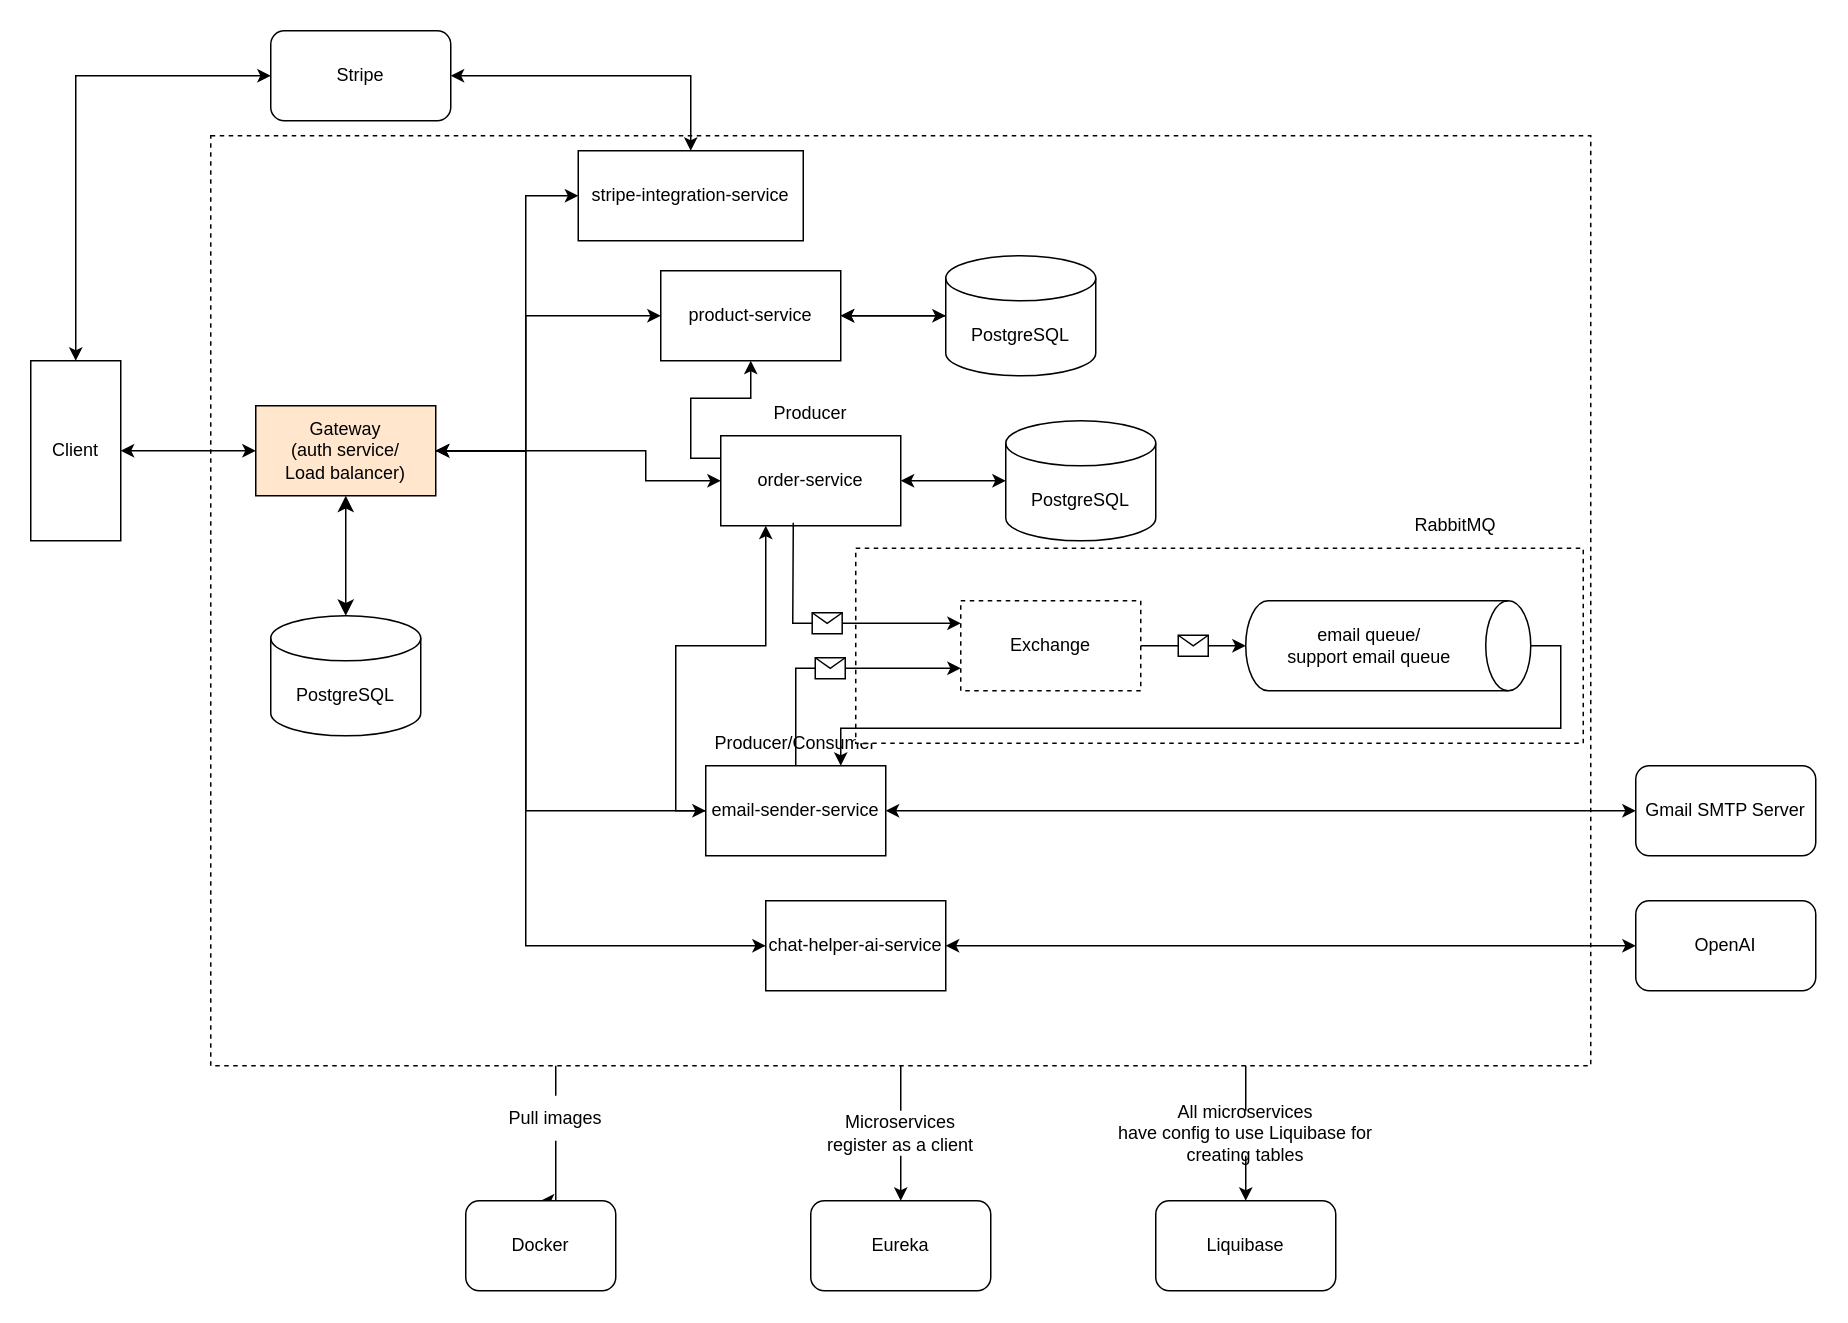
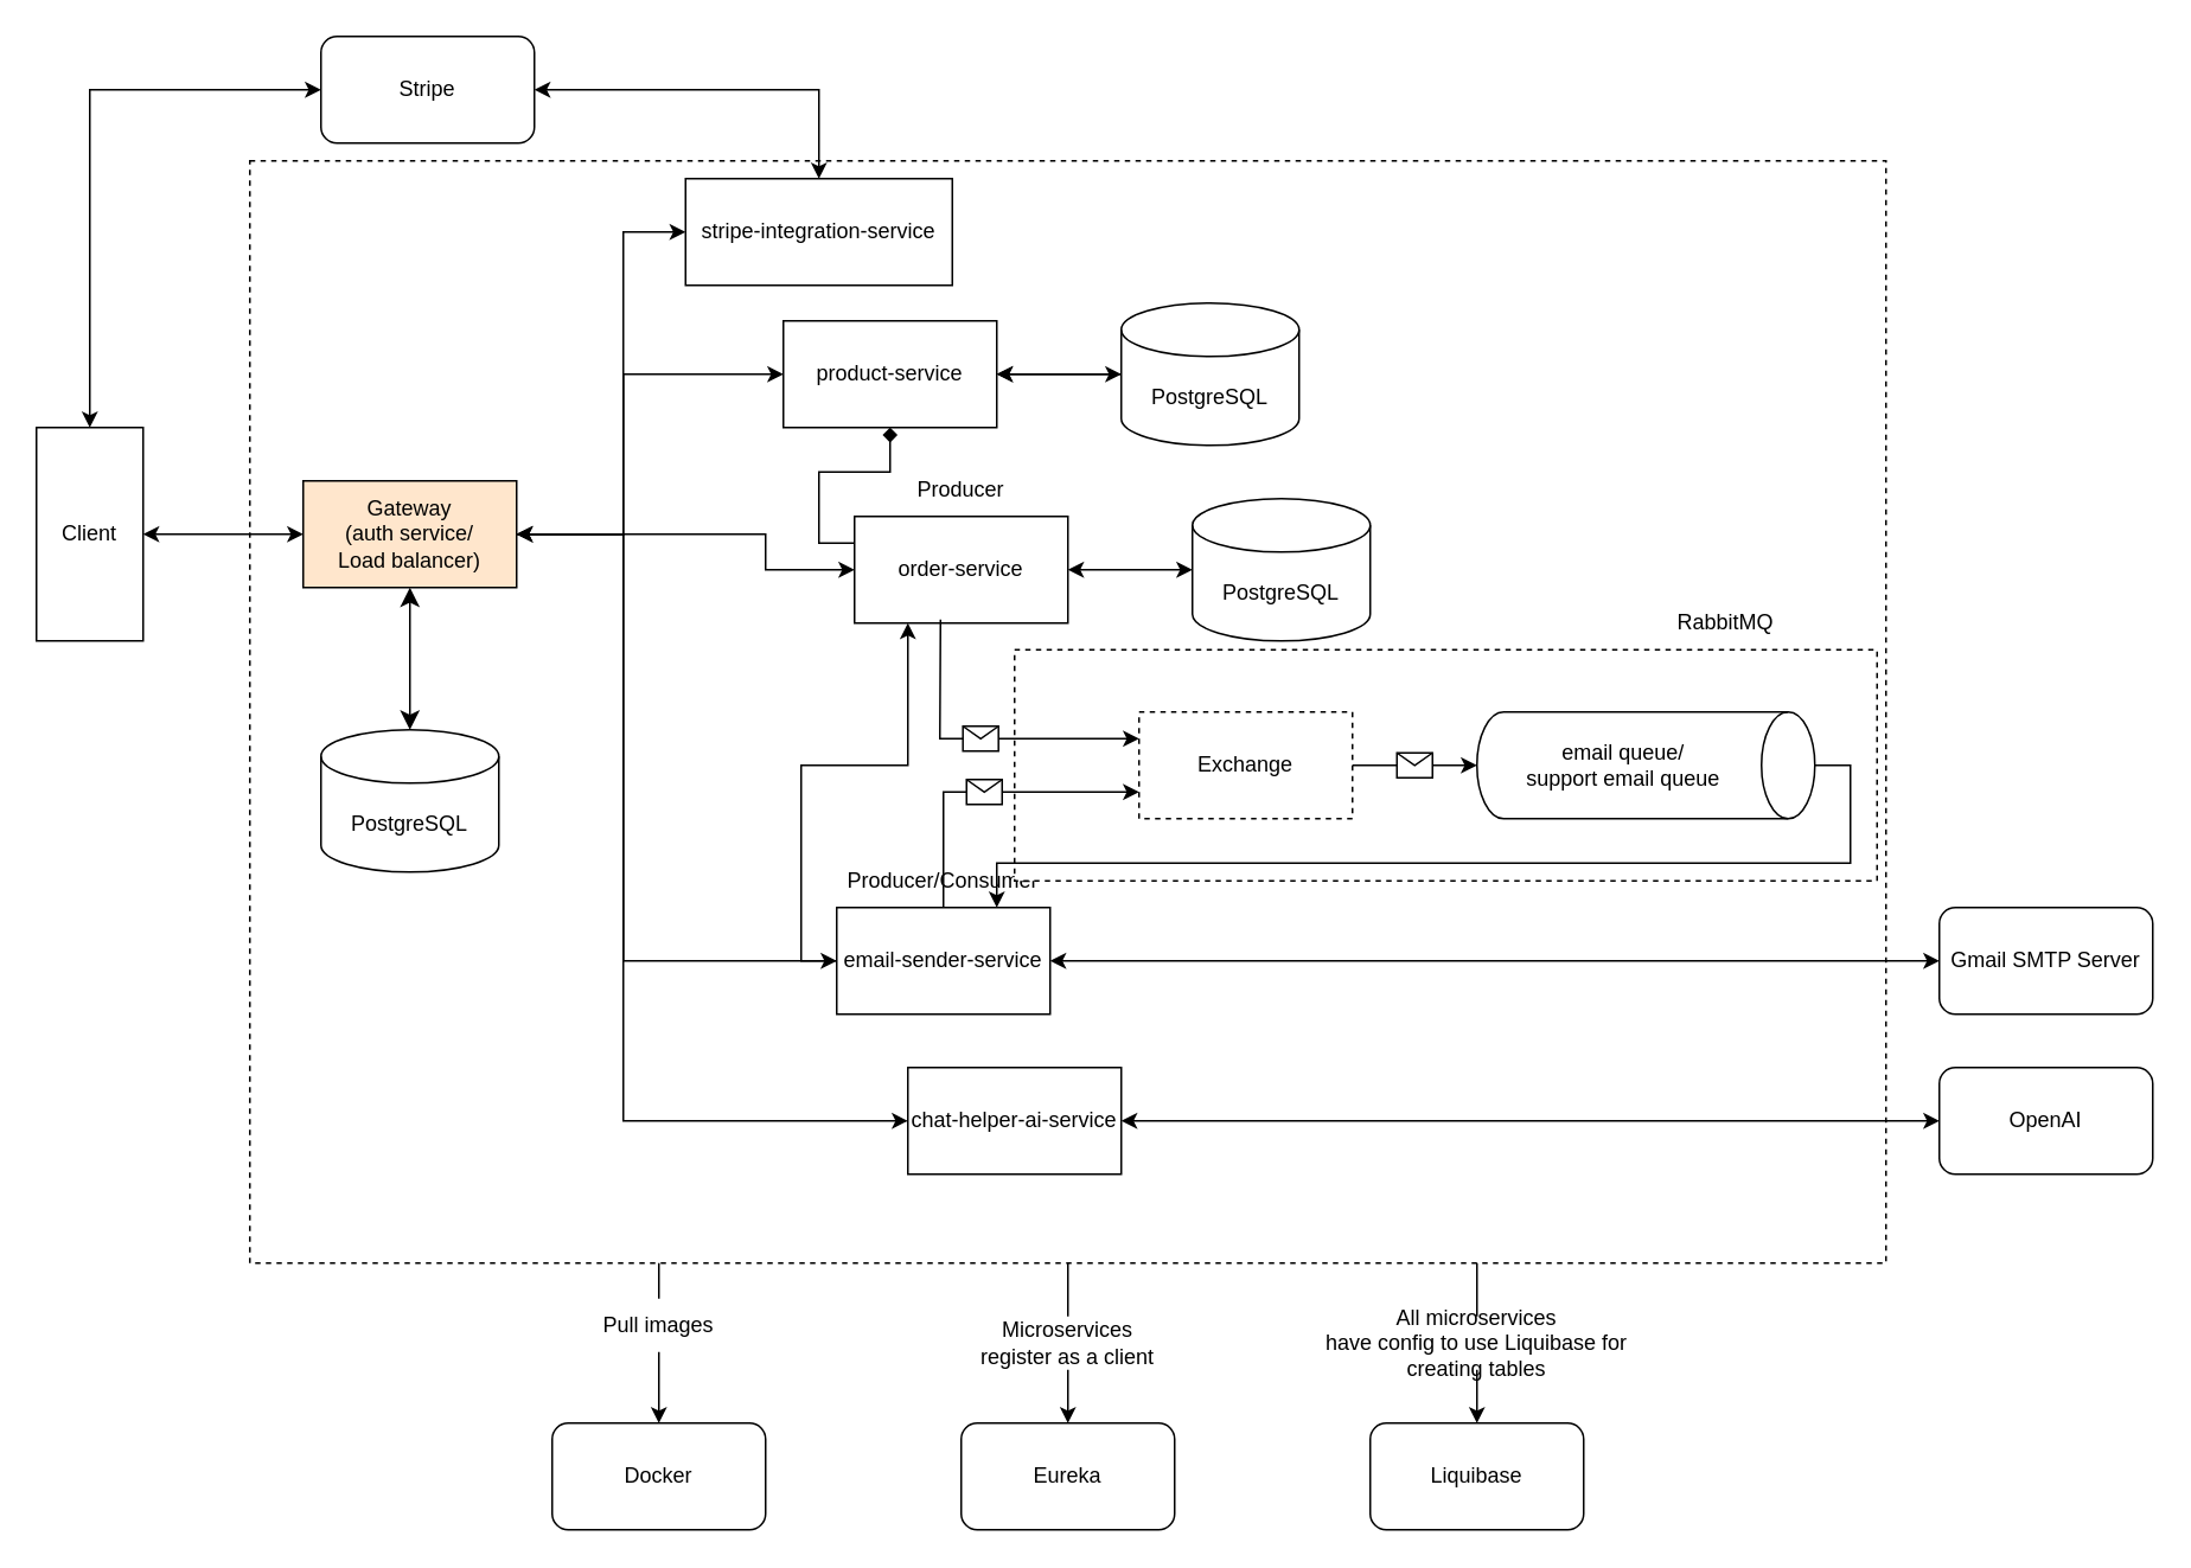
  <mxCell id="0" />
  <mxCell id="1" parent="0" />
  <mxCell id="2" style="edgeStyle=orthogonalEdgeStyle;rounded=0;orthogonalLoop=1;jettySize=auto;html=1;exitX=0.5;exitY=1;exitDx=0;exitDy=0;entryX=0.5;entryY=0;entryDx=0;entryDy=0;" edge="1" parent="1" source="52" target="30"><mxGeometry relative="1" as="geometry"><Array as="points"><mxPoint x="370" y="800" /><mxPoint x="370" y="800" /></Array></mxGeometry></mxCell>
  <mxCell id="3" style="edgeStyle=orthogonalEdgeStyle;rounded=0;orthogonalLoop=1;jettySize=auto;html=1;exitX=0.5;exitY=1;exitDx=0;exitDy=0;entryX=0.5;entryY=0;entryDx=0;entryDy=0;" edge="1" parent="1" source="54" target="11"><mxGeometry relative="1" as="geometry" /></mxCell>
  <mxCell id="4" style="edgeStyle=orthogonalEdgeStyle;rounded=0;orthogonalLoop=1;jettySize=auto;html=1;exitX=0.5;exitY=1;exitDx=0;exitDy=0;entryX=0.5;entryY=0;entryDx=0;entryDy=0;" edge="1" parent="1" source="56" target="31"><mxGeometry relative="1" as="geometry" /></mxCell>
  <mxCell id="5" value="" style="rounded=0;whiteSpace=wrap;html=1;dashed=1;" vertex="1" parent="1"><mxGeometry x="140" y="90" width="920" height="620" as="geometry" /></mxCell>
  <mxCell id="6" value="Client" style="rounded=0;whiteSpace=wrap;html=1;direction=south;" vertex="1" parent="1"><mxGeometry x="20" y="240" width="60" height="120" as="geometry" /></mxCell>
  <mxCell id="7" style="edgeStyle=orthogonalEdgeStyle;rounded=0;orthogonalLoop=1;jettySize=auto;html=1;exitX=1;exitY=0.5;exitDx=0;exitDy=0;entryX=0;entryY=0.5;entryDx=0;entryDy=0;startArrow=classic;startFill=1;" edge="1" parent="1" source="10" target="20"><mxGeometry relative="1" as="geometry"><Array as="points"><mxPoint x="350" y="300" /><mxPoint x="350" y="130" /></Array></mxGeometry></mxCell>
  <mxCell id="8" style="edgeStyle=orthogonalEdgeStyle;rounded=0;orthogonalLoop=1;jettySize=auto;html=1;exitX=1;exitY=0.5;exitDx=0;exitDy=0;entryX=0;entryY=0.5;entryDx=0;entryDy=0;" edge="1" parent="1" source="10" target="17"><mxGeometry relative="1" as="geometry"><Array as="points"><mxPoint x="430" y="300" /><mxPoint x="430" y="320" /></Array></mxGeometry></mxCell>
  <mxCell id="9" style="edgeStyle=orthogonalEdgeStyle;rounded=0;orthogonalLoop=1;jettySize=auto;html=1;exitX=1;exitY=0.5;exitDx=0;exitDy=0;entryX=0;entryY=0.5;entryDx=0;entryDy=0;" edge="1" parent="1" source="10" target="23"><mxGeometry relative="1" as="geometry"><Array as="points"><mxPoint x="350" y="300" /><mxPoint x="350" y="540" /></Array></mxGeometry></mxCell>
  <mxCell id="10" value="Gateway&lt;div&gt;(auth service/&lt;br&gt;Load balancer)&lt;/div&gt;" style="rounded=0;whiteSpace=wrap;html=1;fillColor=#ffe6cc;" vertex="1" parent="1"><mxGeometry x="170" y="270" width="120" height="60" as="geometry" /></mxCell>
  <mxCell id="11" value="Eureka" style="rounded=1;whiteSpace=wrap;html=1;" vertex="1" parent="1"><mxGeometry x="540" y="800" width="120" height="60" as="geometry" /></mxCell>
  <mxCell id="12" value="product-service" style="rounded=0;whiteSpace=wrap;html=1;" vertex="1" parent="1"><mxGeometry x="440" y="180" width="120" height="60" as="geometry" /></mxCell>
  <mxCell id="13" value="" style="edgeStyle=orthogonalEdgeStyle;rounded=0;orthogonalLoop=1;jettySize=auto;html=1;" edge="1" parent="1" source="14" target="12"><mxGeometry relative="1" as="geometry" /></mxCell>
  <mxCell id="14" value="PostgreSQL" style="shape=cylinder3;whiteSpace=wrap;html=1;boundedLbl=1;backgroundOutline=1;size=15;" vertex="1" parent="1"><mxGeometry x="630" y="170" width="100" height="80" as="geometry" /></mxCell>
  <mxCell id="15" style="edgeStyle=orthogonalEdgeStyle;rounded=0;orthogonalLoop=1;jettySize=auto;html=1;exitX=1;exitY=0.5;exitDx=0;exitDy=0;entryX=0;entryY=0.5;entryDx=0;entryDy=0;entryPerimeter=0;startArrow=classic;startFill=1;" edge="1" parent="1" source="12" target="14"><mxGeometry relative="1" as="geometry" /></mxCell>
- <mxCell id="16" style="edgeStyle=orthogonalEdgeStyle;rounded=0;orthogonalLoop=1;jettySize=auto;html=1;exitX=0;exitY=0.25;exitDx=0;exitDy=0;entryX=0.5;entryY=1;entryDx=0;entryDy=0;" edge="1" parent="1" source="17" target="12"><mxGeometry relative="1" as="geometry" /></mxCell>
+ <mxCell id="16" style="edgeStyle=orthogonalEdgeStyle;rounded=0;orthogonalLoop=1;jettySize=auto;html=1;exitX=0;exitY=0.25;exitDx=0;exitDy=0;entryX=0.5;entryY=1;entryDx=0;entryDy=0;endArrow=diamond;" edge="1" parent="1" source="17" target="12"><mxGeometry relative="1" as="geometry" /></mxCell>
  <mxCell id="17" value="order-service" style="rounded=0;whiteSpace=wrap;html=1;" vertex="1" parent="1"><mxGeometry x="480" y="290" width="120" height="60" as="geometry" /></mxCell>
  <mxCell id="18" value="PostgreSQL" style="shape=cylinder3;whiteSpace=wrap;html=1;boundedLbl=1;backgroundOutline=1;size=15;" vertex="1" parent="1"><mxGeometry x="670" y="280" width="100" height="80" as="geometry" /></mxCell>
  <mxCell id="19" style="edgeStyle=orthogonalEdgeStyle;rounded=0;orthogonalLoop=1;jettySize=auto;html=1;exitX=1;exitY=0.5;exitDx=0;exitDy=0;entryX=0;entryY=0.5;entryDx=0;entryDy=0;entryPerimeter=0;startArrow=classic;startFill=1;" edge="1" parent="1" source="17" target="18"><mxGeometry relative="1" as="geometry" /></mxCell>
  <mxCell id="20" value="stripe-integration-service" style="rounded=0;whiteSpace=wrap;html=1;" vertex="1" parent="1"><mxGeometry x="385" y="100" width="150" height="60" as="geometry" /></mxCell>
  <mxCell id="21" value="Stripe" style="rounded=1;whiteSpace=wrap;html=1;" vertex="1" parent="1"><mxGeometry x="180" y="20" width="120" height="60" as="geometry" /></mxCell>
  <mxCell id="22" style="edgeStyle=orthogonalEdgeStyle;rounded=0;orthogonalLoop=1;jettySize=auto;html=1;exitX=0;exitY=0.5;exitDx=0;exitDy=0;entryX=0.25;entryY=1;entryDx=0;entryDy=0;" edge="1" parent="1" source="23" target="17"><mxGeometry relative="1" as="geometry" /></mxCell>
  <mxCell id="23" value="email-sender-service" style="rounded=0;whiteSpace=wrap;html=1;" vertex="1" parent="1"><mxGeometry x="470" y="510" width="120" height="60" as="geometry" /></mxCell>
  <mxCell id="24" value="Gmail SMTP Server" style="rounded=1;whiteSpace=wrap;html=1;" vertex="1" parent="1"><mxGeometry x="1090" y="510" width="120" height="60" as="geometry" /></mxCell>
  <mxCell id="25" value="" style="endArrow=classic;html=1;rounded=0;exitX=1;exitY=0.5;exitDx=0;exitDy=0;entryX=0;entryY=0.5;entryDx=0;entryDy=0;startArrow=classic;startFill=1;" edge="1" parent="1" source="23" target="24"><mxGeometry width="50" height="50" relative="1" as="geometry"><mxPoint x="600" y="350" as="sourcePoint" /><mxPoint x="650" y="300" as="targetPoint" /></mxGeometry></mxCell>
  <mxCell id="26" value="chat-helper-ai&lt;span style=&quot;background-color: initial;&quot;&gt;-service&lt;/span&gt;" style="rounded=0;whiteSpace=wrap;html=1;" vertex="1" parent="1"><mxGeometry x="510" y="600" width="120" height="60" as="geometry" /></mxCell>
  <mxCell id="27" style="edgeStyle=orthogonalEdgeStyle;rounded=0;orthogonalLoop=1;jettySize=auto;html=1;exitX=1;exitY=0.5;exitDx=0;exitDy=0;entryX=0;entryY=0.5;entryDx=0;entryDy=0;startArrow=classic;startFill=1;" edge="1" parent="1" source="10" target="26"><mxGeometry relative="1" as="geometry"><mxPoint x="300" y="310" as="sourcePoint" /><mxPoint x="410" y="570" as="targetPoint" /><Array as="points"><mxPoint x="350" y="300" /><mxPoint x="350" y="630" /></Array></mxGeometry></mxCell>
  <mxCell id="28" value="OpenAI" style="rounded=1;whiteSpace=wrap;html=1;" vertex="1" parent="1"><mxGeometry x="1090" y="600" width="120" height="60" as="geometry" /></mxCell>
  <mxCell id="29" value="" style="endArrow=classic;html=1;rounded=0;exitX=1;exitY=0.5;exitDx=0;exitDy=0;entryX=0;entryY=0.5;entryDx=0;entryDy=0;startArrow=classic;startFill=1;" edge="1" parent="1" source="26" target="28"><mxGeometry width="50" height="50" relative="1" as="geometry"><mxPoint x="540" y="540" as="sourcePoint" /><mxPoint x="600" y="540" as="targetPoint" /></mxGeometry></mxCell>
- <mxCell id="30" value="Docker" style="rounded=1;whiteSpace=wrap;html=1;" vertex="1" parent="1"><mxGeometry x="310" y="800" width="100" height="60" as="geometry" /></mxCell>
+ <mxCell id="30" value="Docker" style="rounded=1;whiteSpace=wrap;html=1;" vertex="1" parent="1"><mxGeometry x="310" y="800" width="120" height="60" as="geometry" /></mxCell>
  <mxCell id="31" value="Liquibase" style="rounded=1;whiteSpace=wrap;html=1;" vertex="1" parent="1"><mxGeometry x="770" y="800" width="120" height="60" as="geometry" /></mxCell>
  <mxCell id="32" value="PostgreSQL" style="shape=cylinder3;whiteSpace=wrap;html=1;boundedLbl=1;backgroundOutline=1;size=15;" vertex="1" parent="1"><mxGeometry x="180" y="410" width="100" height="80" as="geometry" /></mxCell>
  <mxCell id="33" value="" style="endArrow=classic;html=1;rounded=0;fontSize=12;startSize=8;endSize=8;curved=1;exitX=0.5;exitY=1;exitDx=0;exitDy=0;entryX=0.5;entryY=0;entryDx=0;entryDy=0;entryPerimeter=0;startArrow=classic;startFill=1;" edge="1" parent="1" source="10" target="32"><mxGeometry width="50" height="50" relative="1" as="geometry"><mxPoint x="480" y="340" as="sourcePoint" /><mxPoint x="530" y="290" as="targetPoint" /></mxGeometry></mxCell>
  <mxCell id="34" value="" style="endArrow=classic;html=1;rounded=0;entryX=0;entryY=0.5;entryDx=0;entryDy=0;exitX=0.5;exitY=0;exitDx=0;exitDy=0;startArrow=classic;startFill=1;" edge="1" parent="1" source="6" target="10"><mxGeometry width="50" height="50" relative="1" as="geometry"><mxPoint x="600" y="605" as="sourcePoint" /><mxPoint x="540" y="605" as="targetPoint" /></mxGeometry></mxCell>
  <mxCell id="35" style="edgeStyle=orthogonalEdgeStyle;rounded=0;orthogonalLoop=1;jettySize=auto;html=1;exitX=1;exitY=0.5;exitDx=0;exitDy=0;entryX=0.5;entryY=0;entryDx=0;entryDy=0;startArrow=classic;startFill=1;" edge="1" parent="1" source="21" target="20"><mxGeometry relative="1" as="geometry"><mxPoint x="530" y="260" as="sourcePoint" /><mxPoint x="600" y="260" as="targetPoint" /></mxGeometry></mxCell>
  <mxCell id="36" style="edgeStyle=orthogonalEdgeStyle;rounded=0;orthogonalLoop=1;jettySize=auto;html=1;exitX=0;exitY=0.5;exitDx=0;exitDy=0;entryX=0;entryY=0.5;entryDx=0;entryDy=0;startArrow=classic;startFill=1;" edge="1" parent="1" source="6" target="21"><mxGeometry relative="1" as="geometry"><mxPoint x="330" y="75" as="sourcePoint" /><mxPoint x="528" y="150" as="targetPoint" /></mxGeometry></mxCell>
  <mxCell id="37" style="edgeStyle=orthogonalEdgeStyle;rounded=0;orthogonalLoop=1;jettySize=auto;html=1;exitX=1;exitY=0.5;exitDx=0;exitDy=0;entryX=0;entryY=0.5;entryDx=0;entryDy=0;startArrow=classic;startFill=1;" edge="1" parent="1" source="10" target="12"><mxGeometry relative="1" as="geometry"><mxPoint x="300" y="310" as="sourcePoint" /><mxPoint x="395" y="140" as="targetPoint" /><Array as="points"><mxPoint x="350" y="300" /><mxPoint x="350" y="210" /></Array></mxGeometry></mxCell>
  <mxCell id="38" value="Produc&lt;span style=&quot;background-color: initial;&quot;&gt;er&lt;/span&gt;" style="text;html=1;align=center;verticalAlign=middle;whiteSpace=wrap;rounded=0;" vertex="1" parent="1"><mxGeometry x="510" y="260" width="60" height="30" as="geometry" /></mxCell>
  <mxCell id="39" value="Produc&lt;span style=&quot;background-color: initial;&quot;&gt;er/Consumer&lt;/span&gt;" style="text;html=1;align=center;verticalAlign=middle;whiteSpace=wrap;rounded=0;" vertex="1" parent="1"><mxGeometry x="500" y="480" width="60" height="30" as="geometry" /></mxCell>
  <mxCell id="40" value="" style="rounded=0;whiteSpace=wrap;html=1;dashed=1;" vertex="1" parent="1"><mxGeometry x="570" y="365" width="485" height="130" as="geometry" /></mxCell>
  <mxCell id="41" value="Exchange" style="rounded=0;whiteSpace=wrap;html=1;dashed=1;" vertex="1" parent="1"><mxGeometry x="640" y="400" width="120" height="60" as="geometry" /></mxCell>
  <mxCell id="42" value="email queue/&lt;br&gt;support email queue" style="shape=cylinder3;whiteSpace=wrap;html=1;boundedLbl=1;backgroundOutline=1;size=15;direction=south;" vertex="1" parent="1"><mxGeometry x="830" y="400" width="190" height="60" as="geometry" /></mxCell>
  <mxCell id="43" style="edgeStyle=orthogonalEdgeStyle;rounded=0;orthogonalLoop=1;jettySize=auto;html=1;exitX=0.5;exitY=0;exitDx=0;exitDy=0;exitPerimeter=0;entryX=0.75;entryY=0;entryDx=0;entryDy=0;" edge="1" parent="1" source="42" target="23"><mxGeometry relative="1" as="geometry" /></mxCell>
  <mxCell id="44" value="RabbitMQ" style="text;html=1;align=center;verticalAlign=middle;whiteSpace=wrap;rounded=0;" vertex="1" parent="1"><mxGeometry x="940" y="335" width="60" height="30" as="geometry" /></mxCell>
  <mxCell id="45" value="" style="endArrow=classic;html=1;rounded=0;exitX=0.5;exitY=1;exitDx=0;exitDy=0;entryX=0;entryY=0.75;entryDx=0;entryDy=0;" edge="1" parent="1" source="39" target="41"><mxGeometry relative="1" as="geometry"><mxPoint x="570" y="440" as="sourcePoint" /><mxPoint x="670" y="440" as="targetPoint" /><Array as="points"><mxPoint x="530" y="445" /><mxPoint x="600" y="445" /></Array></mxGeometry></mxCell>
  <mxCell id="46" value="" style="shape=message;html=1;outlineConnect=0;" vertex="1" parent="45"><mxGeometry width="20" height="14" relative="1" as="geometry"><mxPoint x="-10" y="-7" as="offset" /></mxGeometry></mxCell>
  <mxCell id="47" value="" style="endArrow=classic;html=1;rounded=0;exitX=0.403;exitY=0.966;exitDx=0;exitDy=0;entryX=0;entryY=0.25;entryDx=0;entryDy=0;exitPerimeter=0;" edge="1" parent="1" source="17" target="41"><mxGeometry relative="1" as="geometry"><mxPoint x="540" y="520" as="sourcePoint" /><mxPoint x="650" y="455" as="targetPoint" /><Array as="points"><mxPoint x="528" y="415" /></Array></mxGeometry></mxCell>
  <mxCell id="48" value="" style="shape=message;html=1;outlineConnect=0;" vertex="1" parent="47"><mxGeometry width="20" height="14" relative="1" as="geometry"><mxPoint x="-10" y="-7" as="offset" /></mxGeometry></mxCell>
  <mxCell id="49" value="" style="endArrow=classic;html=1;rounded=0;entryX=0.5;entryY=1;entryDx=0;entryDy=0;entryPerimeter=0;exitX=1;exitY=0.5;exitDx=0;exitDy=0;" edge="1" parent="1" source="41" target="42"><mxGeometry relative="1" as="geometry"><mxPoint x="570" y="440" as="sourcePoint" /><mxPoint x="670" y="440" as="targetPoint" /></mxGeometry></mxCell>
  <mxCell id="50" value="" style="shape=message;html=1;outlineConnect=0;" vertex="1" parent="49"><mxGeometry width="20" height="14" relative="1" as="geometry"><mxPoint x="-10" y="-7" as="offset" /></mxGeometry></mxCell>
  <mxCell id="51" value="" style="edgeStyle=orthogonalEdgeStyle;rounded=0;orthogonalLoop=1;jettySize=auto;html=1;exitX=0.25;exitY=1;exitDx=0;exitDy=0;entryX=0.5;entryY=0;entryDx=0;entryDy=0;endArrow=none;endFill=0;" edge="1" parent="1" source="5" target="52"><mxGeometry relative="1" as="geometry"><mxPoint x="370" y="710" as="sourcePoint" /><mxPoint x="390" y="770" as="targetPoint" /></mxGeometry></mxCell>
  <mxCell id="52" value="Pull images" style="text;html=1;align=center;verticalAlign=middle;whiteSpace=wrap;rounded=0;" vertex="1" parent="1"><mxGeometry x="310" y="730" width="120" height="30" as="geometry" /></mxCell>
  <mxCell id="53" value="" style="edgeStyle=orthogonalEdgeStyle;rounded=0;orthogonalLoop=1;jettySize=auto;html=1;exitX=0.5;exitY=1;exitDx=0;exitDy=0;entryX=0.5;entryY=0;entryDx=0;entryDy=0;endArrow=none;endFill=0;" edge="1" parent="1" source="5" target="54"><mxGeometry relative="1" as="geometry"><mxPoint x="600" y="710" as="sourcePoint" /><mxPoint x="600" y="800" as="targetPoint" /></mxGeometry></mxCell>
  <mxCell id="54" value="Microservices&lt;div&gt;register as a client&lt;/div&gt;" style="text;html=1;align=center;verticalAlign=middle;whiteSpace=wrap;rounded=0;" vertex="1" parent="1"><mxGeometry x="540" y="740" width="120" height="30" as="geometry" /></mxCell>
  <mxCell id="55" value="" style="edgeStyle=orthogonalEdgeStyle;rounded=0;orthogonalLoop=1;jettySize=auto;html=1;exitX=0.75;exitY=1;exitDx=0;exitDy=0;entryX=0.5;entryY=0;entryDx=0;entryDy=0;endArrow=none;endFill=0;" edge="1" parent="1" source="5" target="56"><mxGeometry relative="1" as="geometry"><mxPoint x="830" y="710" as="sourcePoint" /><mxPoint x="830" y="800" as="targetPoint" /></mxGeometry></mxCell>
  <mxCell id="56" value="All microservices&lt;div&gt;have config to use&amp;nbsp;&lt;span style=&quot;background-color: initial;&quot;&gt;Liquibase for creating tables&lt;/span&gt;&lt;/div&gt;" style="text;html=1;align=center;verticalAlign=middle;whiteSpace=wrap;rounded=0;" vertex="1" parent="1"><mxGeometry x="736.25" y="740" width="187.5" height="30" as="geometry" /></mxCell>
